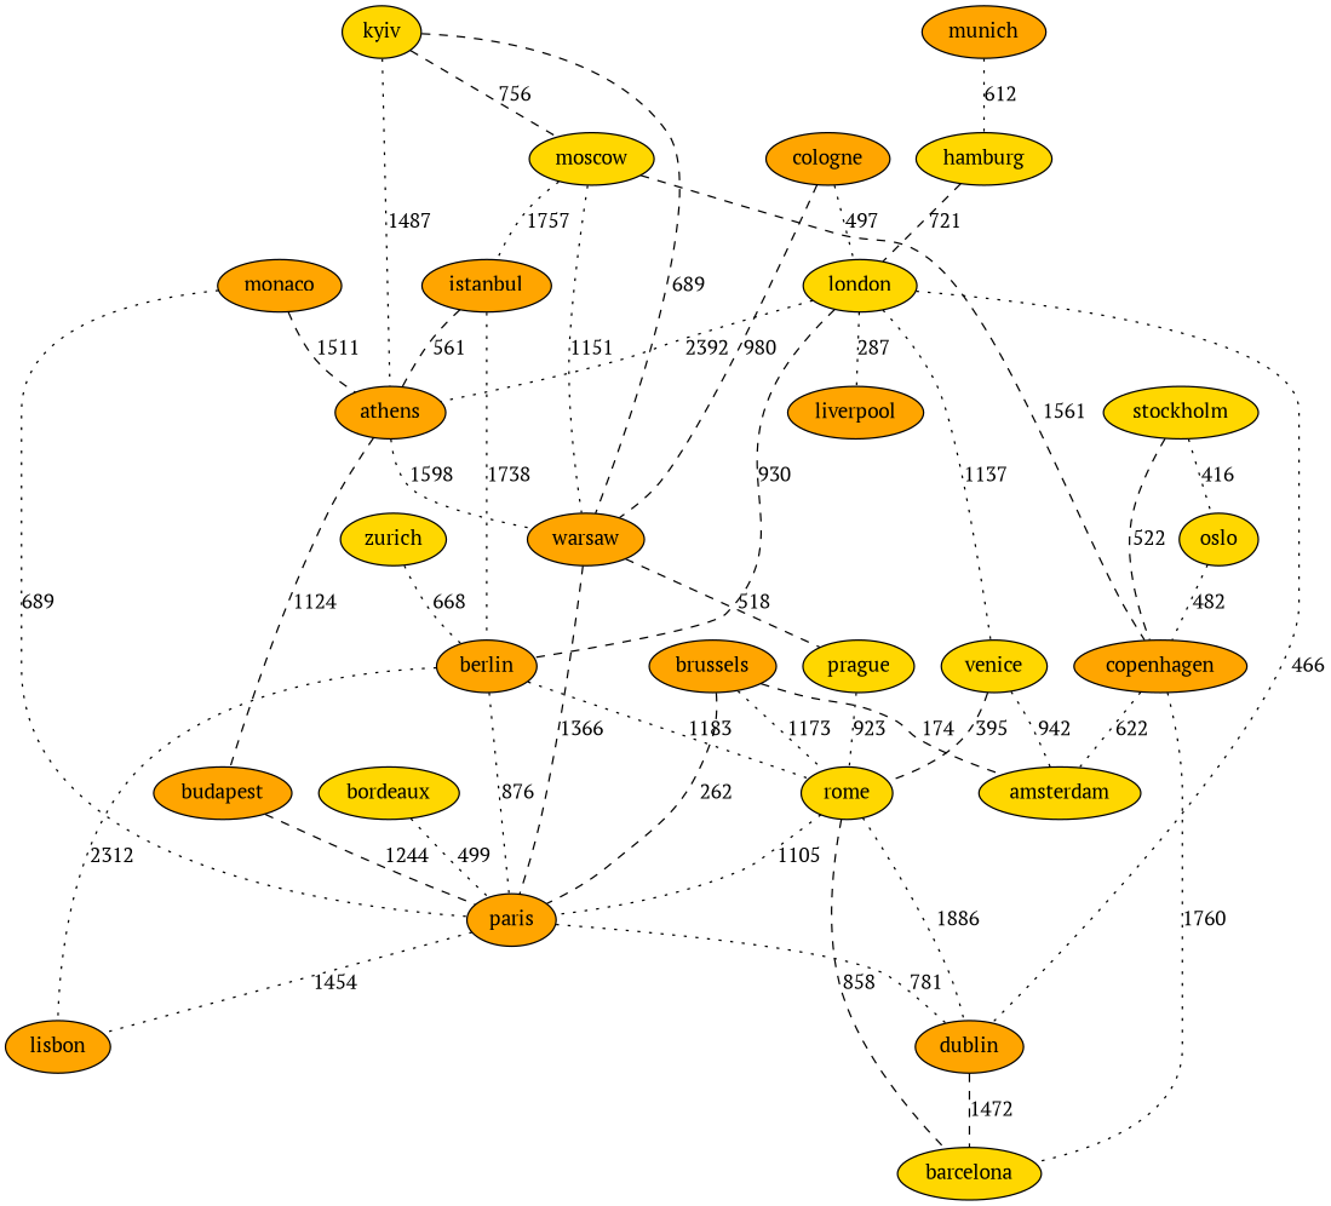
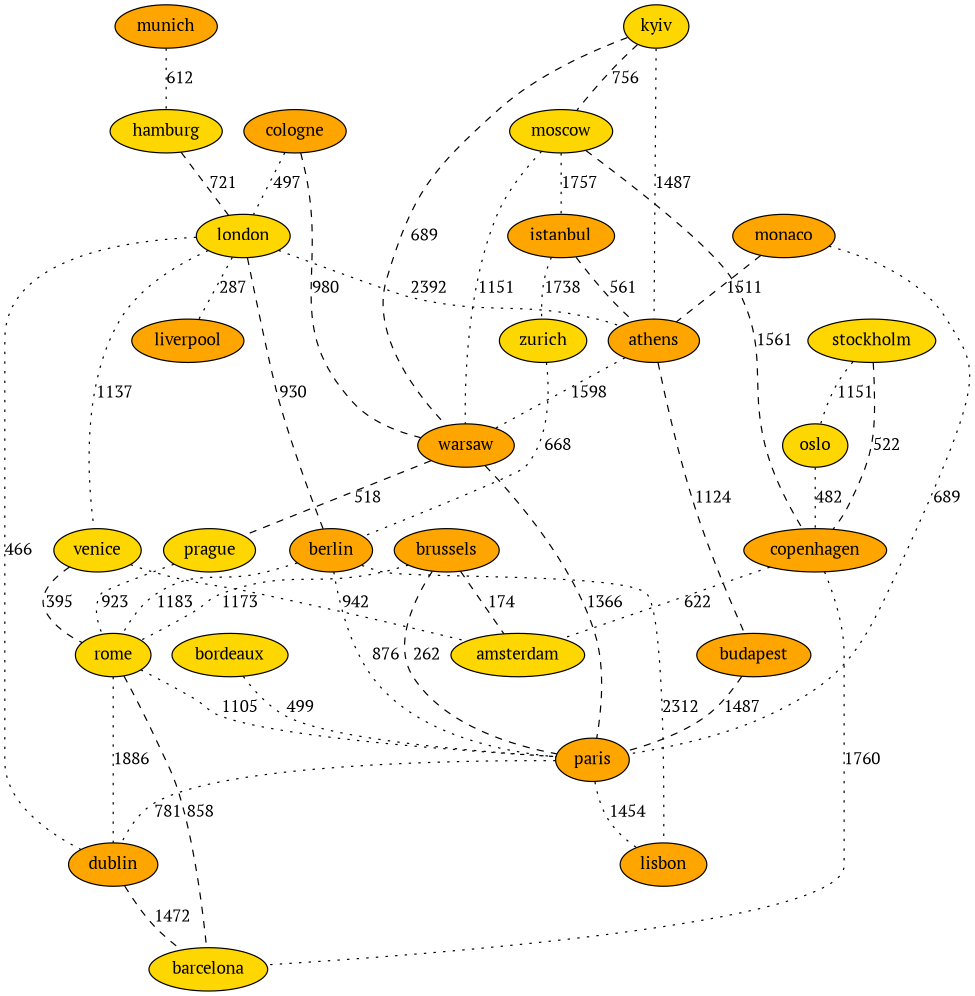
  strict graph {
    fontname="PT Serif"
    node [fillcolor=orange fontname="PT Serif" style=filled]
    edge [fontname="PT Serif" style=dotted weight=689]
    moscow [fillcolor=gold]
    istanbul
    warsaw
    copenhagen
    berlin
    athens
    paris
    prague [fillcolor=gold]
    barcelona [fillcolor=gold]
    amsterdam [fillcolor=gold]
    lisbon
    rome [fillcolor=gold]
    budapest
    dublin
    london [fillcolor=gold]
    liverpool
    venice [fillcolor=gold]
    brussels
    kyiv [fillcolor=gold]
    hamburg [fillcolor=gold]
    munich
    cologne
    stockholm [fillcolor=gold]
    oslo [fillcolor=gold]
    monaco
    zurich [fillcolor=gold]
    bordeaux [fillcolor=gold]
    moscow -- istanbul [label=1757 weight=1757]
    moscow -- warsaw [label=1151 weight=1151]
    moscow -- copenhagen [label=1561 style=dashed weight=1561]
-   istanbul -- berlin [label=1738 weight=1738]
+   istanbul -- zurich [label=1738 weight=1738]
    istanbul -- athens [label=561 style=dashed weight=561]
    warsaw -- paris [label=1366 style=dashed weight=1366]
    warsaw -- prague [label=518 style=dashed weight=518]
    copenhagen -- barcelona [label=1760 weight=1760]
    copenhagen -- amsterdam [label=622 weight=622]
    berlin -- paris [label=876 weight=876]
    berlin -- lisbon [label=2312 weight=2312]
    berlin -- rome [label=1183 weight=1183]
    athens -- warsaw [label=1598 weight=1598]
    athens -- budapest [label=1124 style=dashed weight=1124]
    paris -- lisbon [label=1454 weight=1454]
    paris -- dublin [label=781 weight=781]
    prague -- rome [label=923 weight=923]
    rome -- paris [label=1105 weight=1105]
    rome -- barcelona [label=858 style=dashed weight=858]
    rome -- dublin [label=1886 weight=1886]
-   budapest -- paris [label=1244 style=dashed weight=1244]
+   budapest -- paris [label=1487 style=dashed weight=1244]
    dublin -- barcelona [label=1472 style=dashed weight=1472]
    london -- berlin [label=930 style=dashed weight=930]
    london -- athens [label=2392 weight=2392]
    london -- dublin [label=466 weight=463]
    london -- liverpool [label=287 weight=287]
    london -- venice [label=1137 weight=1137]
    venice -- amsterdam [label=942 weight=942]
    venice -- rome [label=395 style=dashed weight=395]
    brussels -- paris [label=262 style=dashed weight=262]
    brussels -- amsterdam [label=174 style=dashed weight=174]
    brussels -- rome [label=1173 weight=1173]
    kyiv -- moscow [label=756 style=dashed weight=756]
    kyiv -- warsaw [label=689 style=dashed]
    kyiv -- athens [label=1487 weight=1487]
    hamburg -- london [label=721 style=dashed weight=721]
    munich -- hamburg [label=612 weight=612]
    cologne -- warsaw [label=980 style=dashed weight=980]
    cologne -- london [label=497 weight=497]
    stockholm -- copenhagen [label=522 style=dashed weight=522]
-   stockholm -- oslo [label=416 weight=416]
+   stockholm -- oslo [label=1151 weight=416]
    oslo -- copenhagen [label=482 weight=482]
    monaco -- athens [label=1511 style=dashed weight=1511]
    monaco -- paris [label=689]
    zurich -- berlin [label=668 weight=668]
    bordeaux -- paris [label=499 weight=499]
  }
